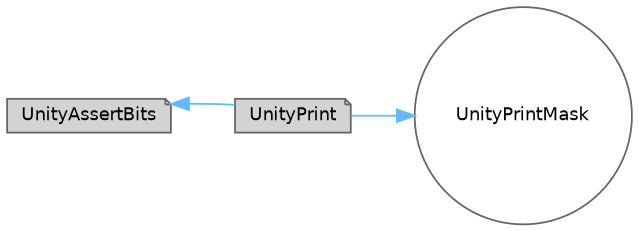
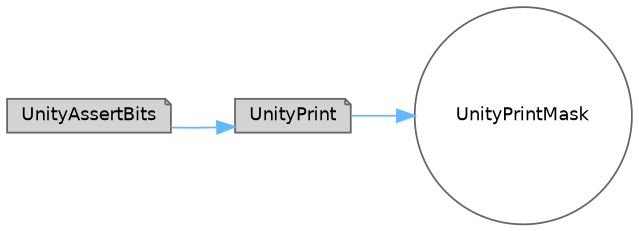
  digraph {
    rankdir=LR
    node [color=grey40 fillcolor=lightgrey fontname=Helvetica fontsize=10 shape=note style=filled]
    edge [color=steelblue1 fontname=Helvetica fontsize=10 labelfontname=Helvetica labelfontsize=10 style=solid]
    n1 [color=gray40 fontcolor=black height=0.2 label=UnityAssertBits width=0.4]
    n2 [height=0.2 label=UnityPrint width=0.4]
    n3 [fillcolor=white height=0.2 label=UnityPrintMask shape=circle width=0.4]
-   n2 -> n1
+   n1 -> n2
    n2 -> n3
  }
